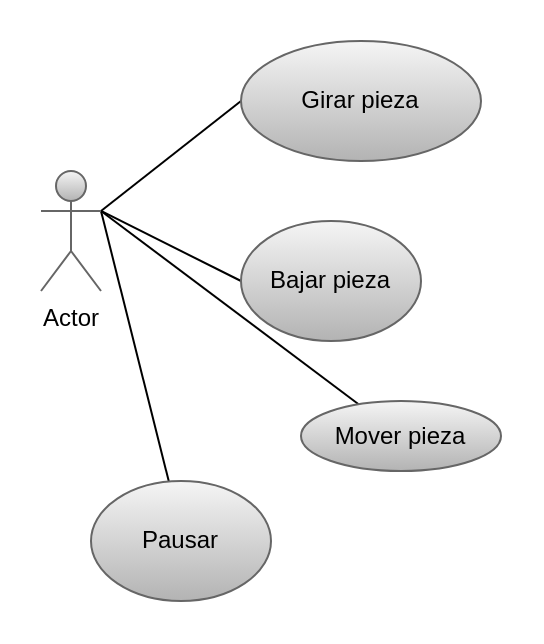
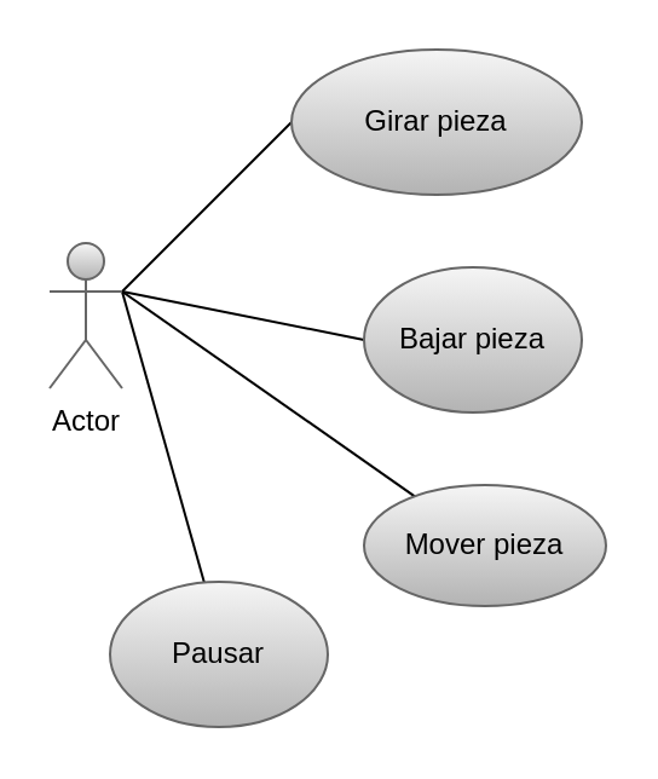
  <mxCell id="0" />
  <mxCell id="1" parent="0" />
  <mxCell id="2" style="edgeStyle=none;html=1;exitX=1;exitY=0.333;exitDx=0;exitDy=0;exitPerimeter=0;entryX=0;entryY=0.5;entryDx=0;entryDy=0;fontFamily=Helvetica;fontSize=12;fontColor=#000000;endArrow=none;endFill=0;strokeColor=#000000;" edge="1" parent="1" source="6" target="7"><mxGeometry relative="1" as="geometry" /></mxCell>
  <mxCell id="3" style="edgeStyle=none;shape=connector;rounded=1;html=1;exitX=1;exitY=0.333;exitDx=0;exitDy=0;exitPerimeter=0;entryX=0;entryY=0.5;entryDx=0;entryDy=0;labelBackgroundColor=default;fontFamily=Helvetica;fontSize=12;fontColor=#000000;endArrow=none;endFill=0;strokeColor=#000000;" edge="1" parent="1" source="6" target="9"><mxGeometry relative="1" as="geometry" /></mxCell>
  <mxCell id="4" style="edgeStyle=none;shape=connector;rounded=1;html=1;exitX=1;exitY=0.333;exitDx=0;exitDy=0;exitPerimeter=0;labelBackgroundColor=default;fontFamily=Helvetica;fontSize=12;fontColor=#000000;endArrow=none;endFill=0;strokeColor=#000000;" edge="1" parent="1" source="6" target="10"><mxGeometry relative="1" as="geometry" /></mxCell>
  <mxCell id="5" style="edgeStyle=none;shape=connector;rounded=1;html=1;exitX=1;exitY=0.333;exitDx=0;exitDy=0;exitPerimeter=0;entryX=0.432;entryY=0.002;entryDx=0;entryDy=0;entryPerimeter=0;labelBackgroundColor=default;fontFamily=Helvetica;fontSize=12;fontColor=#000000;endArrow=none;endFill=0;strokeColor=#000000;" edge="1" parent="1" source="6" target="8"><mxGeometry relative="1" as="geometry" /></mxCell>
- <mxCell id="6" value="Actor" style="shape=umlActor;verticalLabelPosition=bottom;verticalAlign=top;html=1;outlineConnect=0;fillColor=#f5f5f5;gradientColor=#b3b3b3;strokeColor=#666666;fontColor=#000000;" parent="1" vertex="1"><mxGeometry x="20" y="85" width="30" height="60" as="geometry" /></mxCell>
+ <mxCell id="6" value="Actor" style="shape=umlActor;verticalLabelPosition=bottom;verticalAlign=top;html=1;outlineConnect=0;fillColor=#f5f5f5;gradientColor=#b3b3b3;strokeColor=#666666;fontColor=#000000;" parent="1" vertex="1"><mxGeometry x="20" y="100" width="30" height="60" as="geometry" /></mxCell>
  <mxCell id="7" value="Girar pieza" style="ellipse;whiteSpace=wrap;html=1;fontFamily=Helvetica;fontSize=12;fontColor=#000000;strokeColor=#666666;fillColor=#f5f5f5;gradientColor=#b3b3b3;" vertex="1" parent="1"><mxGeometry x="120" y="20" width="120" height="60" as="geometry" /></mxCell>
  <mxCell id="8" value="Pausar" style="ellipse;whiteSpace=wrap;html=1;fontFamily=Helvetica;fontSize=12;fontColor=#000000;strokeColor=#666666;fillColor=#f5f5f5;gradientColor=#b3b3b3;" vertex="1" parent="1"><mxGeometry x="45" y="240" width="90" height="60" as="geometry" /></mxCell>
- <mxCell id="9" value="Bajar pieza" style="ellipse;whiteSpace=wrap;html=1;fontFamily=Helvetica;fontSize=12;fontColor=#000000;strokeColor=#666666;fillColor=#f5f5f5;gradientColor=#b3b3b3;" vertex="1" parent="1"><mxGeometry x="120" y="110" width="90" height="60" as="geometry" /></mxCell>
- <mxCell id="10" value="Mover pieza" style="ellipse;whiteSpace=wrap;html=1;fontFamily=Helvetica;fontSize=12;fontColor=#000000;strokeColor=#666666;fillColor=#f5f5f5;gradientColor=#b3b3b3;" vertex="1" parent="1"><mxGeometry x="150" y="200" width="100" height="35" as="geometry" /></mxCell>
+ <mxCell id="9" value="Bajar pieza" style="ellipse;whiteSpace=wrap;html=1;fontFamily=Helvetica;fontSize=12;fontColor=#000000;strokeColor=#666666;fillColor=#f5f5f5;gradientColor=#b3b3b3;" vertex="1" parent="1"><mxGeometry x="150" y="110" width="90" height="60" as="geometry" /></mxCell>
+ <mxCell id="10" value="Mover pieza" style="ellipse;whiteSpace=wrap;html=1;fontFamily=Helvetica;fontSize=12;fontColor=#000000;strokeColor=#666666;fillColor=#f5f5f5;gradientColor=#b3b3b3;" vertex="1" parent="1"><mxGeometry x="150" y="200" width="100" height="50" as="geometry" /></mxCell>
